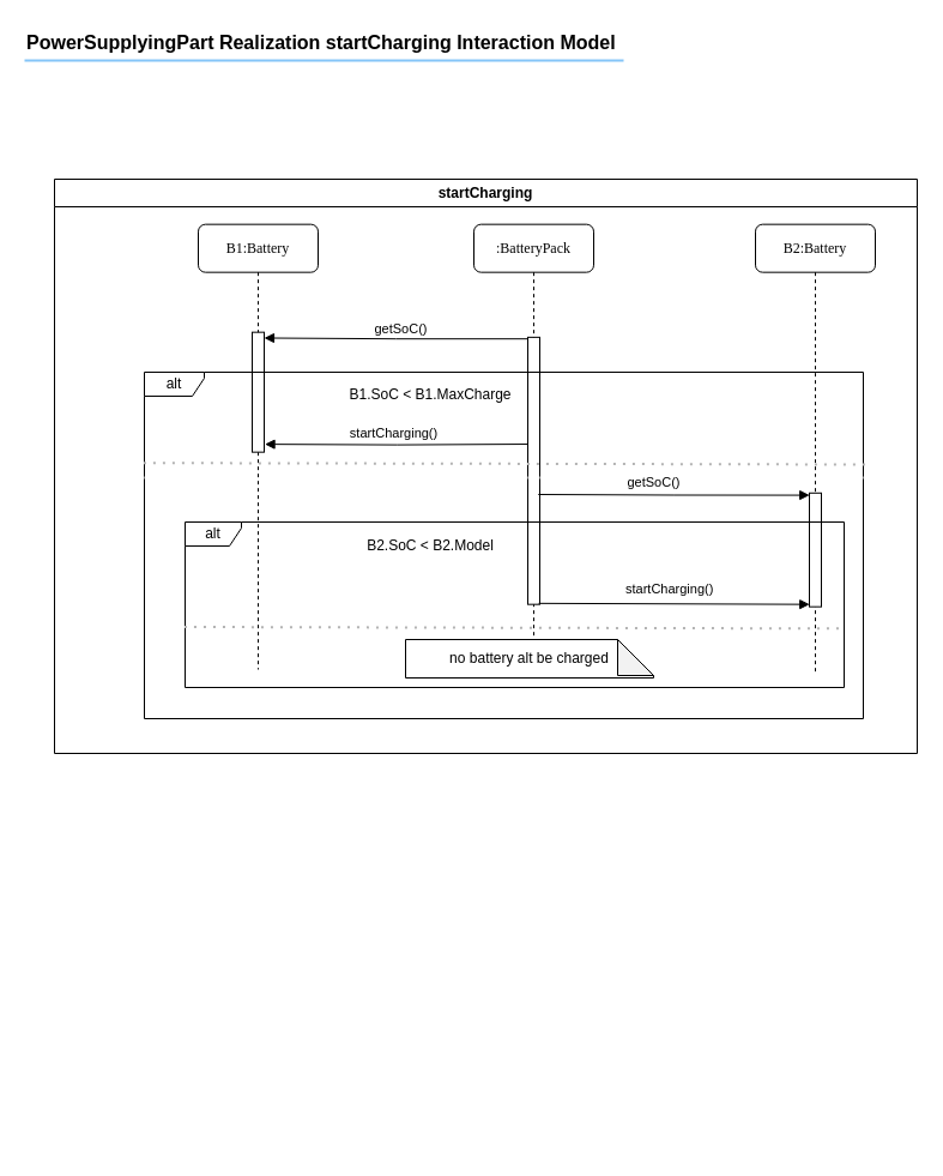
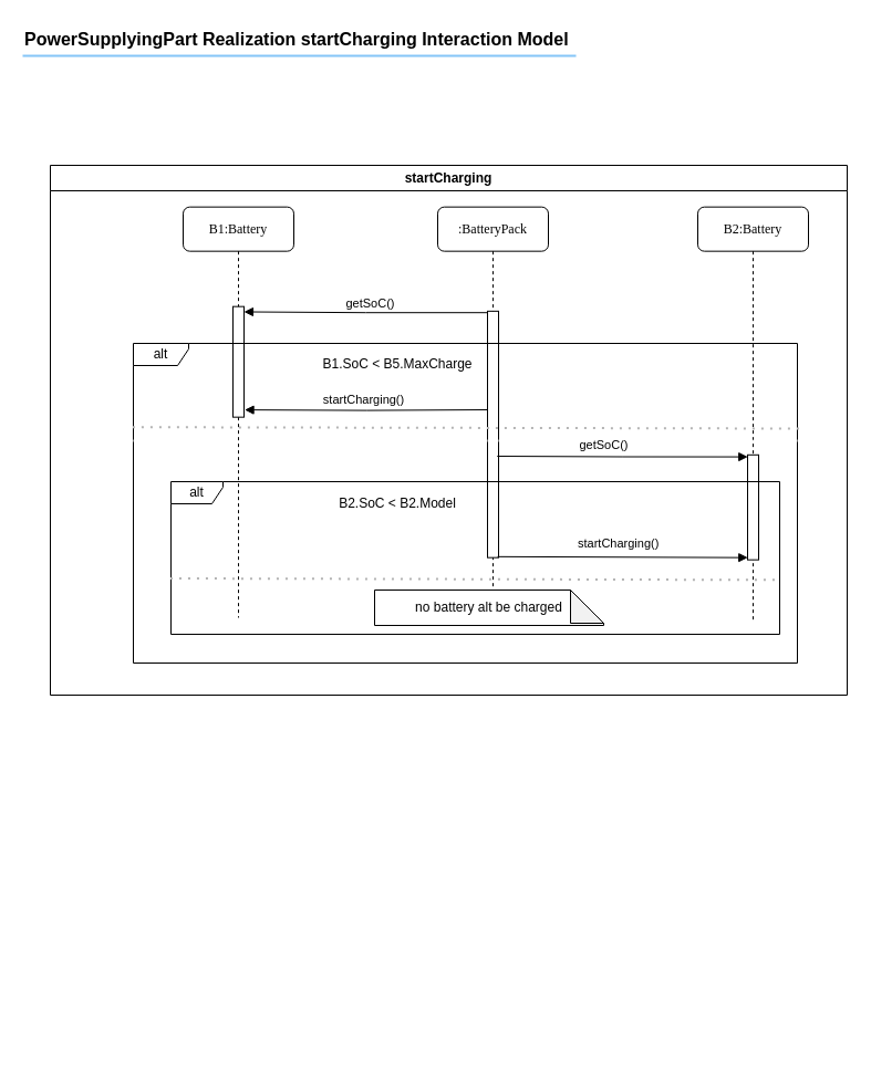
  <mxCell id="0" />
  <mxCell id="1" parent="0" />
  <mxCell id="2" value="" style="group" vertex="1" connectable="0" parent="1"><mxGeometry x="45" y="149" width="720" height="810" as="geometry" /></mxCell>
  <mxCell id="3" value=":BatteryPack" style="shape=umlLifeline;perimeter=lifelinePerimeter;whiteSpace=wrap;html=1;container=1;collapsible=0;recursiveResize=0;outlineConnect=0;rounded=1;shadow=0;comic=0;labelBackgroundColor=none;strokeWidth=1;fontFamily=Verdana;fontSize=12;align=center;" vertex="1" parent="2"><mxGeometry x="350" y="37.67" width="100" height="376.33" as="geometry" /></mxCell>
  <mxCell id="4" value="" style="html=1;points=[];perimeter=orthogonalPerimeter;rounded=0;shadow=0;comic=0;labelBackgroundColor=none;strokeWidth=1;fontFamily=Verdana;fontSize=12;align=center;" vertex="1" parent="3"><mxGeometry x="45" y="94.19" width="10" height="222.81" as="geometry" /></mxCell>
  <mxCell id="5" value="B1:Battery" style="shape=umlLifeline;perimeter=lifelinePerimeter;whiteSpace=wrap;html=1;container=1;collapsible=0;recursiveResize=0;outlineConnect=0;rounded=1;shadow=0;comic=0;labelBackgroundColor=none;strokeWidth=1;fontFamily=Verdana;fontSize=12;align=center;" vertex="1" parent="2"><mxGeometry x="120" y="37.67" width="100" height="371.33" as="geometry" /></mxCell>
  <mxCell id="6" value="" style="html=1;points=[];perimeter=orthogonalPerimeter;rounded=0;shadow=0;comic=0;labelBackgroundColor=none;strokeWidth=1;fontFamily=Verdana;fontSize=12;align=center;" vertex="1" parent="5"><mxGeometry x="45" y="90" width="10" height="100" as="geometry" /></mxCell>
  <mxCell id="7" value="B2:Battery" style="shape=umlLifeline;perimeter=lifelinePerimeter;whiteSpace=wrap;html=1;container=1;collapsible=0;recursiveResize=0;outlineConnect=0;rounded=1;shadow=0;comic=0;labelBackgroundColor=none;strokeWidth=1;fontFamily=Verdana;fontSize=12;align=center;" vertex="1" parent="2"><mxGeometry x="585" y="37.67" width="100" height="375.33" as="geometry" /></mxCell>
  <mxCell id="8" value="" style="html=1;points=[];perimeter=orthogonalPerimeter;rounded=0;shadow=0;comic=0;labelBackgroundColor=none;strokeWidth=1;fontFamily=Verdana;fontSize=12;align=center;" vertex="1" parent="7"><mxGeometry x="45" y="224.12" width="10" height="94.88" as="geometry" /></mxCell>
  <mxCell id="9" style="edgeStyle=orthogonalEdgeStyle;rounded=0;orthogonalLoop=1;jettySize=auto;html=1;entryX=0.997;entryY=0.048;entryDx=0;entryDy=0;entryPerimeter=0;exitX=-0.041;exitY=0.006;exitDx=0;exitDy=0;exitPerimeter=0;endArrow=block;endFill=1;" edge="1" parent="2" source="4" target="6"><mxGeometry relative="1" as="geometry"><Array as="points"><mxPoint x="285" y="133" /></Array></mxGeometry></mxCell>
  <mxCell id="10" value="getSoC()" style="edgeLabel;html=1;align=center;verticalAlign=middle;resizable=0;points=[];labelBackgroundColor=none;" vertex="1" connectable="0" parent="9"><mxGeometry x="-0.023" relative="1" as="geometry"><mxPoint x="1" y="-9" as="offset" /></mxGeometry></mxCell>
  <mxCell id="11" value="startCharging" style="swimlane;whiteSpace=wrap;html=1;startSize=23;fillColor=default;" vertex="1" parent="2"><mxGeometry width="720" height="479" as="geometry" /></mxCell>
  <mxCell id="12" value="alt" style="shape=umlFrame;whiteSpace=wrap;html=1;pointerEvents=0;width=50;height=20;" vertex="1" parent="11"><mxGeometry x="75" y="161" width="600" height="289" as="geometry" /></mxCell>
  <mxCell id="13" style="edgeStyle=orthogonalEdgeStyle;rounded=0;orthogonalLoop=1;jettySize=auto;html=1;entryX=-0.056;entryY=0.338;entryDx=0;entryDy=0;entryPerimeter=0;endArrow=none;endFill=0;startArrow=block;startFill=1;" edge="1" parent="11"><mxGeometry relative="1" as="geometry"><mxPoint x="175.56" y="221.092" as="sourcePoint" /><Array as="points" /><mxPoint x="395.0" y="221.031" as="targetPoint" /></mxGeometry></mxCell>
  <mxCell id="14" value="startCharging()" style="edgeLabel;html=1;align=center;verticalAlign=middle;resizable=0;points=[];labelBackgroundColor=none;" vertex="1" connectable="0" parent="13"><mxGeometry x="-0.021" relative="1" as="geometry"><mxPoint y="-10" as="offset" /></mxGeometry></mxCell>
  <mxCell id="15" value="alt" style="shape=umlFrame;whiteSpace=wrap;html=1;pointerEvents=0;width=47;height=20;" vertex="1" parent="11"><mxGeometry x="109" y="286" width="550" height="138" as="geometry" /></mxCell>
  <mxCell id="16" value="" style="endArrow=none;dashed=1;html=1;dashPattern=1 3;strokeWidth=2;rounded=0;strokeColor=#FFFFFF;exitX=-0.002;exitY=0.267;exitDx=0;exitDy=0;exitPerimeter=0;entryX=1.002;entryY=0.267;entryDx=0;entryDy=0;entryPerimeter=0;comic=0;" edge="1" parent="11"><mxGeometry width="50" height="50" relative="1" as="geometry"><mxPoint x="75.0" y="249.003" as="sourcePoint" /><mxPoint x="677.4" y="249.003" as="targetPoint" /></mxGeometry></mxCell>
  <mxCell id="17" value="" style="endArrow=none;dashed=1;html=1;dashPattern=1 3;strokeWidth=2;rounded=0;strokeColor=#B3B3B3;exitX=-0.001;exitY=0.634;exitDx=0;exitDy=0;exitPerimeter=0;entryX=0.998;entryY=0.644;entryDx=0;entryDy=0;entryPerimeter=0;" edge="1" parent="11" source="15" target="15"><mxGeometry width="50" height="50" relative="1" as="geometry"><mxPoint x="84" y="248" as="sourcePoint" /><mxPoint x="686" y="248" as="targetPoint" /></mxGeometry></mxCell>
- <mxCell id="18" value="B1.SoC &amp;lt; B1.MaxCharge" style="text;html=1;align=center;verticalAlign=middle;whiteSpace=wrap;rounded=0;fillColor=default;" vertex="1" parent="11"><mxGeometry x="245" y="165" width="138" height="30" as="geometry" /></mxCell>
+ <mxCell id="18" value="B1.SoC &amp;lt; B5.MaxCharge" style="text;html=1;align=center;verticalAlign=middle;whiteSpace=wrap;rounded=0;fillColor=default;" vertex="1" parent="11"><mxGeometry x="245" y="165" width="138" height="30" as="geometry" /></mxCell>
  <mxCell id="19" value="B2.SoC &amp;lt; B2.Model" style="text;html=1;align=center;verticalAlign=middle;whiteSpace=wrap;rounded=0;strokeColor=#FFFFFF;comic=0;fontFamily=Helvetica;fontSize=12;fontColor=default;fillColor=default;" vertex="1" parent="11"><mxGeometry x="237.25" y="290.5" width="153.5" height="30" as="geometry" /></mxCell>
  <mxCell id="20" value="no battery alt be charged" style="shape=note;whiteSpace=wrap;html=1;backgroundOutline=1;darkOpacity=0.05;" vertex="1" parent="11"><mxGeometry x="293" y="384" width="207" height="32" as="geometry" /></mxCell>
  <mxCell id="21" value="" style="endArrow=none;dashed=1;html=1;dashPattern=1 3;strokeWidth=2;rounded=0;strokeColor=#B3B3B3;exitX=-0.001;exitY=0.262;exitDx=0;exitDy=0;exitPerimeter=0;" edge="1" parent="11" source="12"><mxGeometry width="50" height="50" relative="1" as="geometry"><mxPoint x="72" y="238" as="sourcePoint" /><mxPoint x="677" y="238" as="targetPoint" /></mxGeometry></mxCell>
  <mxCell id="22" value="&lt;b&gt;PowerSupplyingPart Realization startCharging Interaction Model&lt;/b&gt;" style="text;fontSize=16;verticalAlign=middle;strokeColor=none;fillColor=none;whiteSpace=wrap;html=1;" vertex="1" parent="1"><mxGeometry x="20" y="20" width="500" height="30" as="geometry" /></mxCell>
  <mxCell id="23" value="" style="dashed=0;shape=line;strokeWidth=2;noLabel=1;strokeColor=#0C8CF2;opacity=50;" vertex="1" parent="1"><mxGeometry x="20" y="45" width="500" height="10" as="geometry" /></mxCell>
  <mxCell id="24" style="edgeStyle=orthogonalEdgeStyle;rounded=0;orthogonalLoop=1;jettySize=auto;html=1;entryX=0.022;entryY=0.019;entryDx=0;entryDy=0;entryPerimeter=0;exitX=0.879;exitY=0.012;exitDx=0;exitDy=0;exitPerimeter=0;endArrow=block;endFill=1;" edge="1" parent="1" target="8"><mxGeometry relative="1" as="geometry"><mxPoint x="448.79" y="412.01" as="sourcePoint" /></mxGeometry></mxCell>
  <mxCell id="25" value="getSoC()" style="edgeLabel;html=1;align=center;verticalAlign=middle;resizable=0;points=[];labelBackgroundColor=none;" vertex="1" connectable="0" parent="24"><mxGeometry x="0.011" y="1" relative="1" as="geometry"><mxPoint x="-19" y="-10" as="offset" /></mxGeometry></mxCell>
  <mxCell id="26" style="rounded=0;orthogonalLoop=1;jettySize=auto;html=1;entryX=0.022;entryY=0.979;entryDx=0;entryDy=0;entryPerimeter=0;endArrow=block;endFill=1;exitX=0.91;exitY=0.96;exitDx=0;exitDy=0;exitPerimeter=0;" edge="1" parent="1" target="8"><mxGeometry relative="1" as="geometry"><mxPoint x="449.1" y="502.838" as="sourcePoint" /></mxGeometry></mxCell>
  <mxCell id="27" value="startCharging()" style="edgeLabel;html=1;align=left;verticalAlign=middle;resizable=0;points=[];labelBackgroundColor=none;" vertex="1" connectable="0" parent="26"><mxGeometry x="0.025" y="1" relative="1" as="geometry"><mxPoint x="-45" y="-12" as="offset" /></mxGeometry></mxCell>
